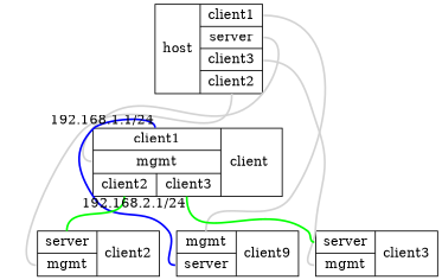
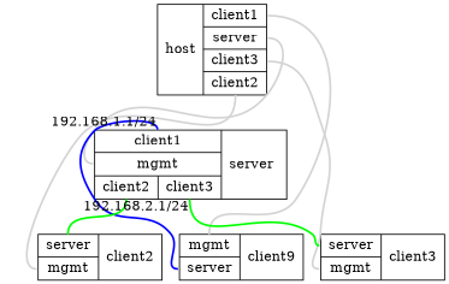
  graph {
    fontname="DejaVu Serif"
    node [fontname="DejaVu Serif" requires=infix shape=record]
    edge [color=lightgrey fontname="DejaVu Serif" headport=mgmt penwidth=2 requires=mgmt tailport=client1]
    n1 [label="host | { <client1> client1 | <server> server | <client3> client3  | <client2> client2 }" requires=controller]
    n2 [label="{ <mgmt> mgmt | <server> server} | client9"]
-   n3 [label="{ <client1> client1 | <mgmt> mgmt | { <client2> client2 | <client3> client3 }  } | client&nbsp;"]
+   n3 [label="{ <client1> client1 | <mgmt> mgmt | { <client2> client2 | <client3> client3 }  } | server&nbsp;"]
    n4 [label="{ <server> server | <mgmt> mgmt } | client2"]
    n5 [label="{ <server> server | <mgmt> mgmt } | client3"]
    n1 -- n2
    n1 -- n3 [tailport=server]
    n1 -- n4 [tailport=client2]
    n1 -- n5 [tailport=client3]
    n3 -- n2 [color=blue fontcolor=black headport=server taillabel="192.168.1.1/24" requires=""]
    n3 -- n4 [color=green headport=server tailport=client2 requires=""]
    n3 -- n5 [color=green fontcolor=black headport=server taillabel="192.168.2.1/24" tailport=client3 requires=""]
  }
